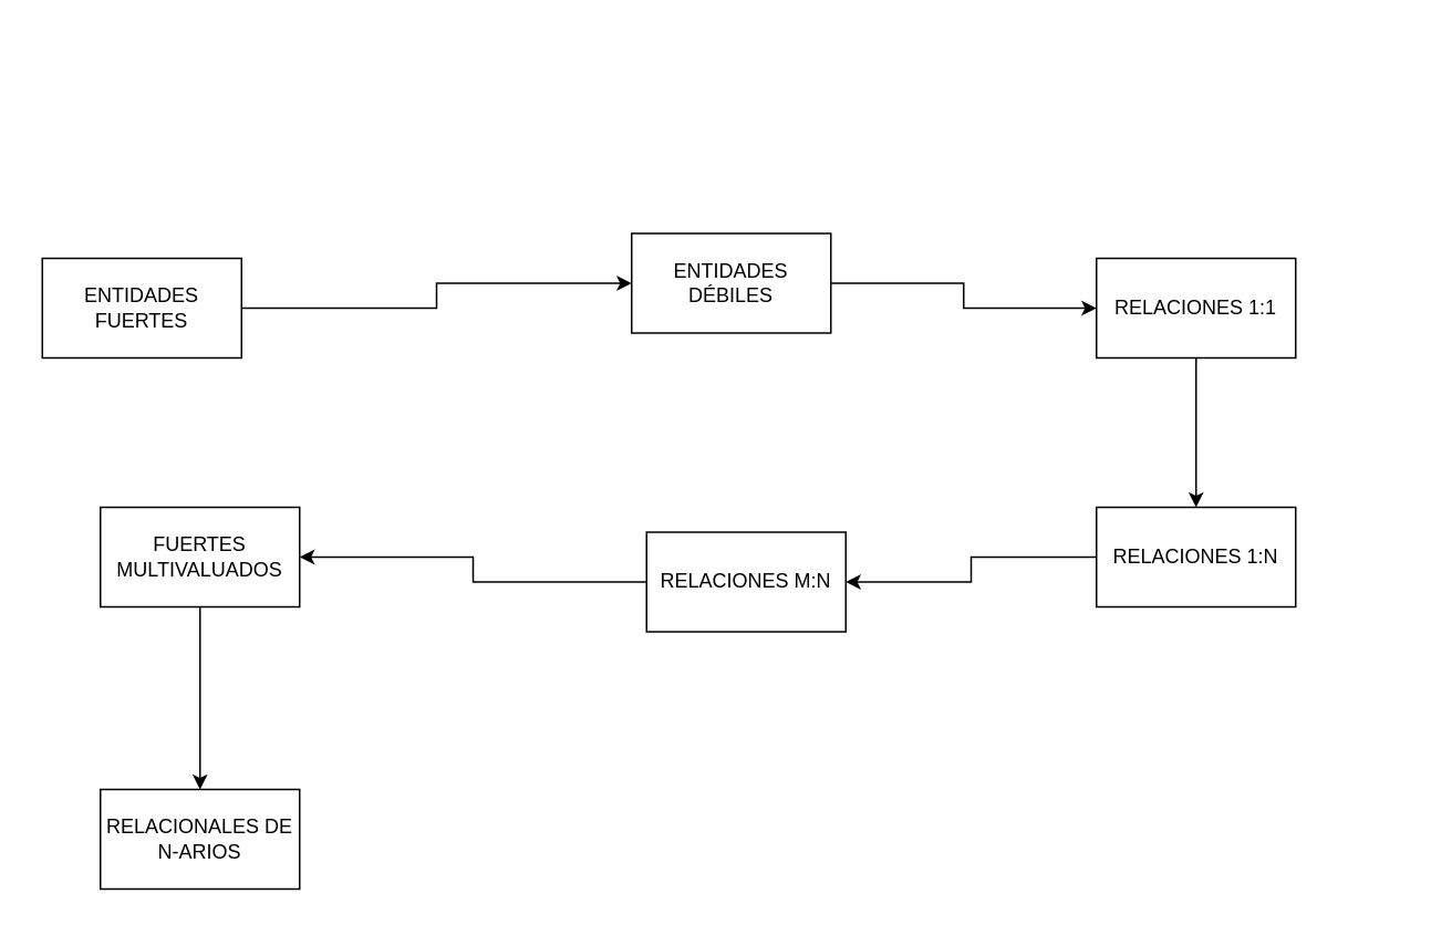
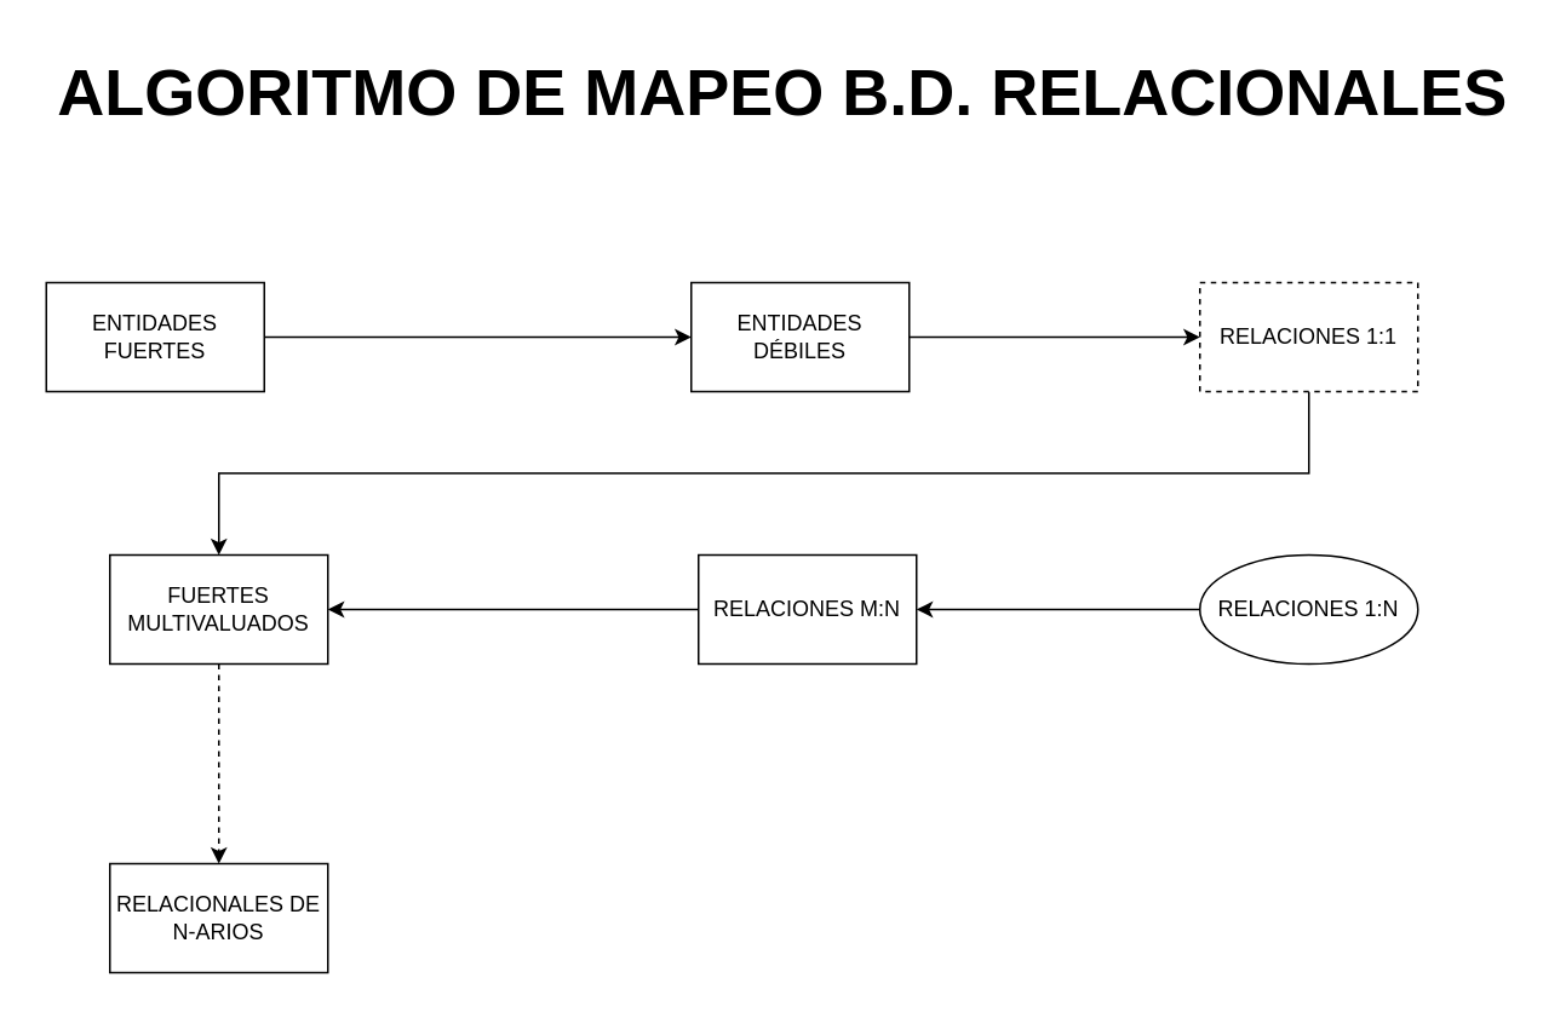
  <mxCell id="0" />
  <mxCell id="1" parent="0" />
  <mxCell id="2" style="edgeStyle=orthogonalEdgeStyle;rounded=0;orthogonalLoop=1;jettySize=auto;html=1;exitX=1;exitY=0.5;exitDx=0;exitDy=0;entryX=0;entryY=0.5;entryDx=0;entryDy=0;" edge="1" parent="1" source="3" target="5"><mxGeometry relative="1" as="geometry" /></mxCell>
  <mxCell id="3" value="ENTIDADES FUERTES" style="whiteSpace=wrap;html=1;" vertex="1" parent="1"><mxGeometry x="25" y="155" width="120" height="60" as="geometry" /></mxCell>
  <mxCell id="4" style="edgeStyle=orthogonalEdgeStyle;rounded=0;orthogonalLoop=1;jettySize=auto;html=1;exitX=1;exitY=0.5;exitDx=0;exitDy=0;entryX=0;entryY=0.5;entryDx=0;entryDy=0;" edge="1" parent="1" source="5" target="7"><mxGeometry relative="1" as="geometry" /></mxCell>
- <mxCell id="5" value="ENTIDADES DÉBILES" style="rounded=0;whiteSpace=wrap;html=1;" vertex="1" parent="1"><mxGeometry x="380" y="140" width="120" height="60" as="geometry" /></mxCell>
- <mxCell id="6" style="edgeStyle=orthogonalEdgeStyle;rounded=0;orthogonalLoop=1;jettySize=auto;html=1;exitX=0.5;exitY=1;exitDx=0;exitDy=0;entryX=0.5;entryY=0;entryDx=0;entryDy=0;" edge="1" parent="1" source="7" target="9"><mxGeometry relative="1" as="geometry" /></mxCell>
- <mxCell id="7" value="RELACIONES 1:1" style="rounded=0;whiteSpace=wrap;html=1;" vertex="1" parent="1"><mxGeometry x="660" y="155" width="120" height="60" as="geometry" /></mxCell>
+ <mxCell id="5" value="ENTIDADES DÉBILES" style="rounded=0;whiteSpace=wrap;html=1;" vertex="1" parent="1"><mxGeometry x="380" y="155" width="120" height="60" as="geometry" /></mxCell>
+ <mxCell id="6" style="edgeStyle=orthogonalEdgeStyle;rounded=0;orthogonalLoop=1;jettySize=auto;html=1;exitX=0.5;exitY=1;exitDx=0;exitDy=0;" edge="1" parent="1" source="7" target="13"><mxGeometry relative="1" as="geometry" /></mxCell>
+ <mxCell id="7" value="RELACIONES 1:1" style="rounded=0;whiteSpace=wrap;html=1;dashed=1;" vertex="1" parent="1"><mxGeometry x="660" y="155" width="120" height="60" as="geometry" /></mxCell>
  <mxCell id="8" style="edgeStyle=orthogonalEdgeStyle;rounded=0;orthogonalLoop=1;jettySize=auto;html=1;exitX=0;exitY=0.5;exitDx=0;exitDy=0;entryX=1;entryY=0.5;entryDx=0;entryDy=0;" edge="1" parent="1" source="9" target="11"><mxGeometry relative="1" as="geometry" /></mxCell>
- <mxCell id="9" value="RELACIONES 1:N" style="rounded=0;whiteSpace=wrap;html=1;" vertex="1" parent="1"><mxGeometry x="660" y="305" width="120" height="60" as="geometry" /></mxCell>
+ <mxCell id="9" value="RELACIONES 1:N" style="ellipse;whiteSpace=wrap;html=1;" vertex="1" parent="1"><mxGeometry x="660" y="305" width="120" height="60" as="geometry" /></mxCell>
  <mxCell id="10" style="edgeStyle=orthogonalEdgeStyle;rounded=0;orthogonalLoop=1;jettySize=auto;html=1;exitX=0;exitY=0.5;exitDx=0;exitDy=0;entryX=1;entryY=0.5;entryDx=0;entryDy=0;" edge="1" parent="1" source="11" target="13"><mxGeometry relative="1" as="geometry"><mxPoint x="270" y="335" as="targetPoint" /></mxGeometry></mxCell>
- <mxCell id="11" value="RELACIONES M:N" style="rounded=0;whiteSpace=wrap;html=1;" vertex="1" parent="1"><mxGeometry x="389" y="320" width="120" height="60" as="geometry" /></mxCell>
- <mxCell id="12" style="edgeStyle=orthogonalEdgeStyle;rounded=0;orthogonalLoop=1;jettySize=auto;html=1;exitX=0.5;exitY=1;exitDx=0;exitDy=0;entryX=0.5;entryY=0;entryDx=0;entryDy=0;" edge="1" parent="1" source="13" target="14"><mxGeometry relative="1" as="geometry" /></mxCell>
+ <mxCell id="11" value="RELACIONES M:N" style="rounded=0;whiteSpace=wrap;html=1;" vertex="1" parent="1"><mxGeometry x="384" y="305" width="120" height="60" as="geometry" /></mxCell>
+ <mxCell id="12" style="edgeStyle=orthogonalEdgeStyle;rounded=0;orthogonalLoop=1;jettySize=auto;html=1;exitX=0.5;exitY=1;exitDx=0;exitDy=0;entryX=0.5;entryY=0;entryDx=0;entryDy=0;dashed=1;" edge="1" parent="1" source="13" target="14"><mxGeometry relative="1" as="geometry" /></mxCell>
  <mxCell id="13" value="FUERTES MULTIVALUADOS" style="rounded=0;whiteSpace=wrap;html=1;" vertex="1" parent="1"><mxGeometry x="60" y="305" width="120" height="60" as="geometry" /></mxCell>
  <mxCell id="14" value="RELACIONALES DE N-ARIOS" style="rounded=0;whiteSpace=wrap;html=1;" vertex="1" parent="1"><mxGeometry x="60" y="475" width="120" height="60" as="geometry" /></mxCell>
+ <mxCell id="15" value="&lt;font style=&quot;font-size: 36px;&quot;&gt;&lt;b&gt;ALGORITMO DE MAPEO B.D. RELACIONALES&lt;/b&gt;&lt;/font&gt;" style="text;html=1;align=center;verticalAlign=middle;resizable=0;points=[];autosize=1;strokeColor=none;fillColor=none;" vertex="1" parent="1"><mxGeometry x="20" y="20" width="820" height="60" as="geometry" /></mxCell>
